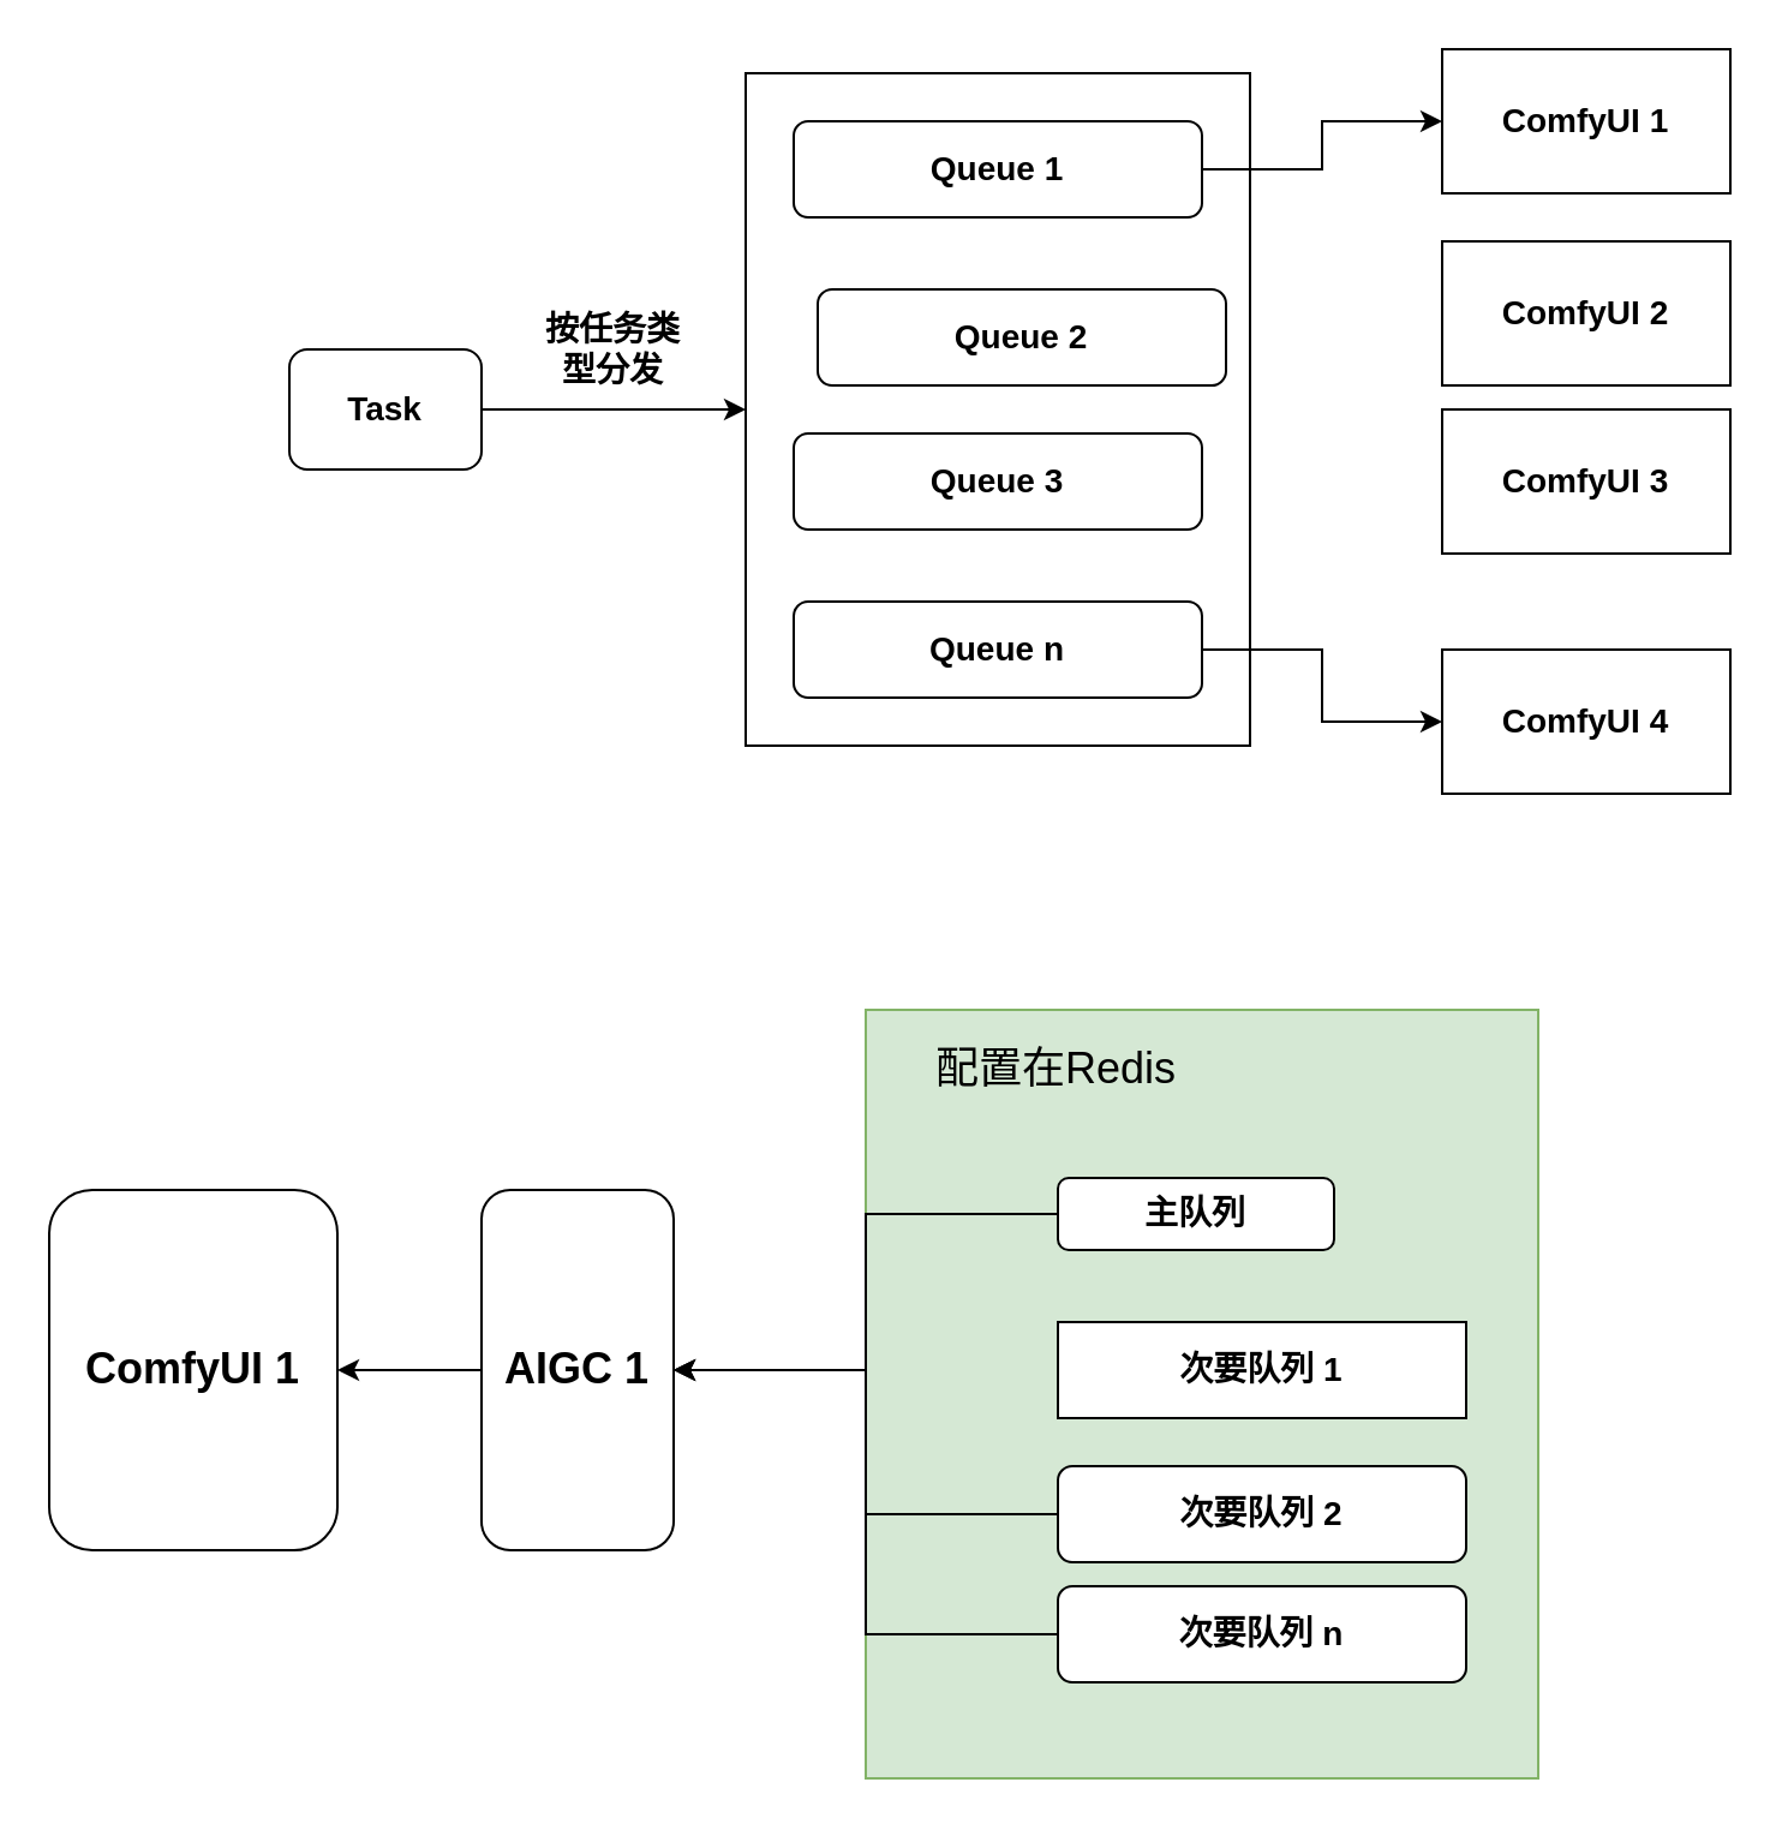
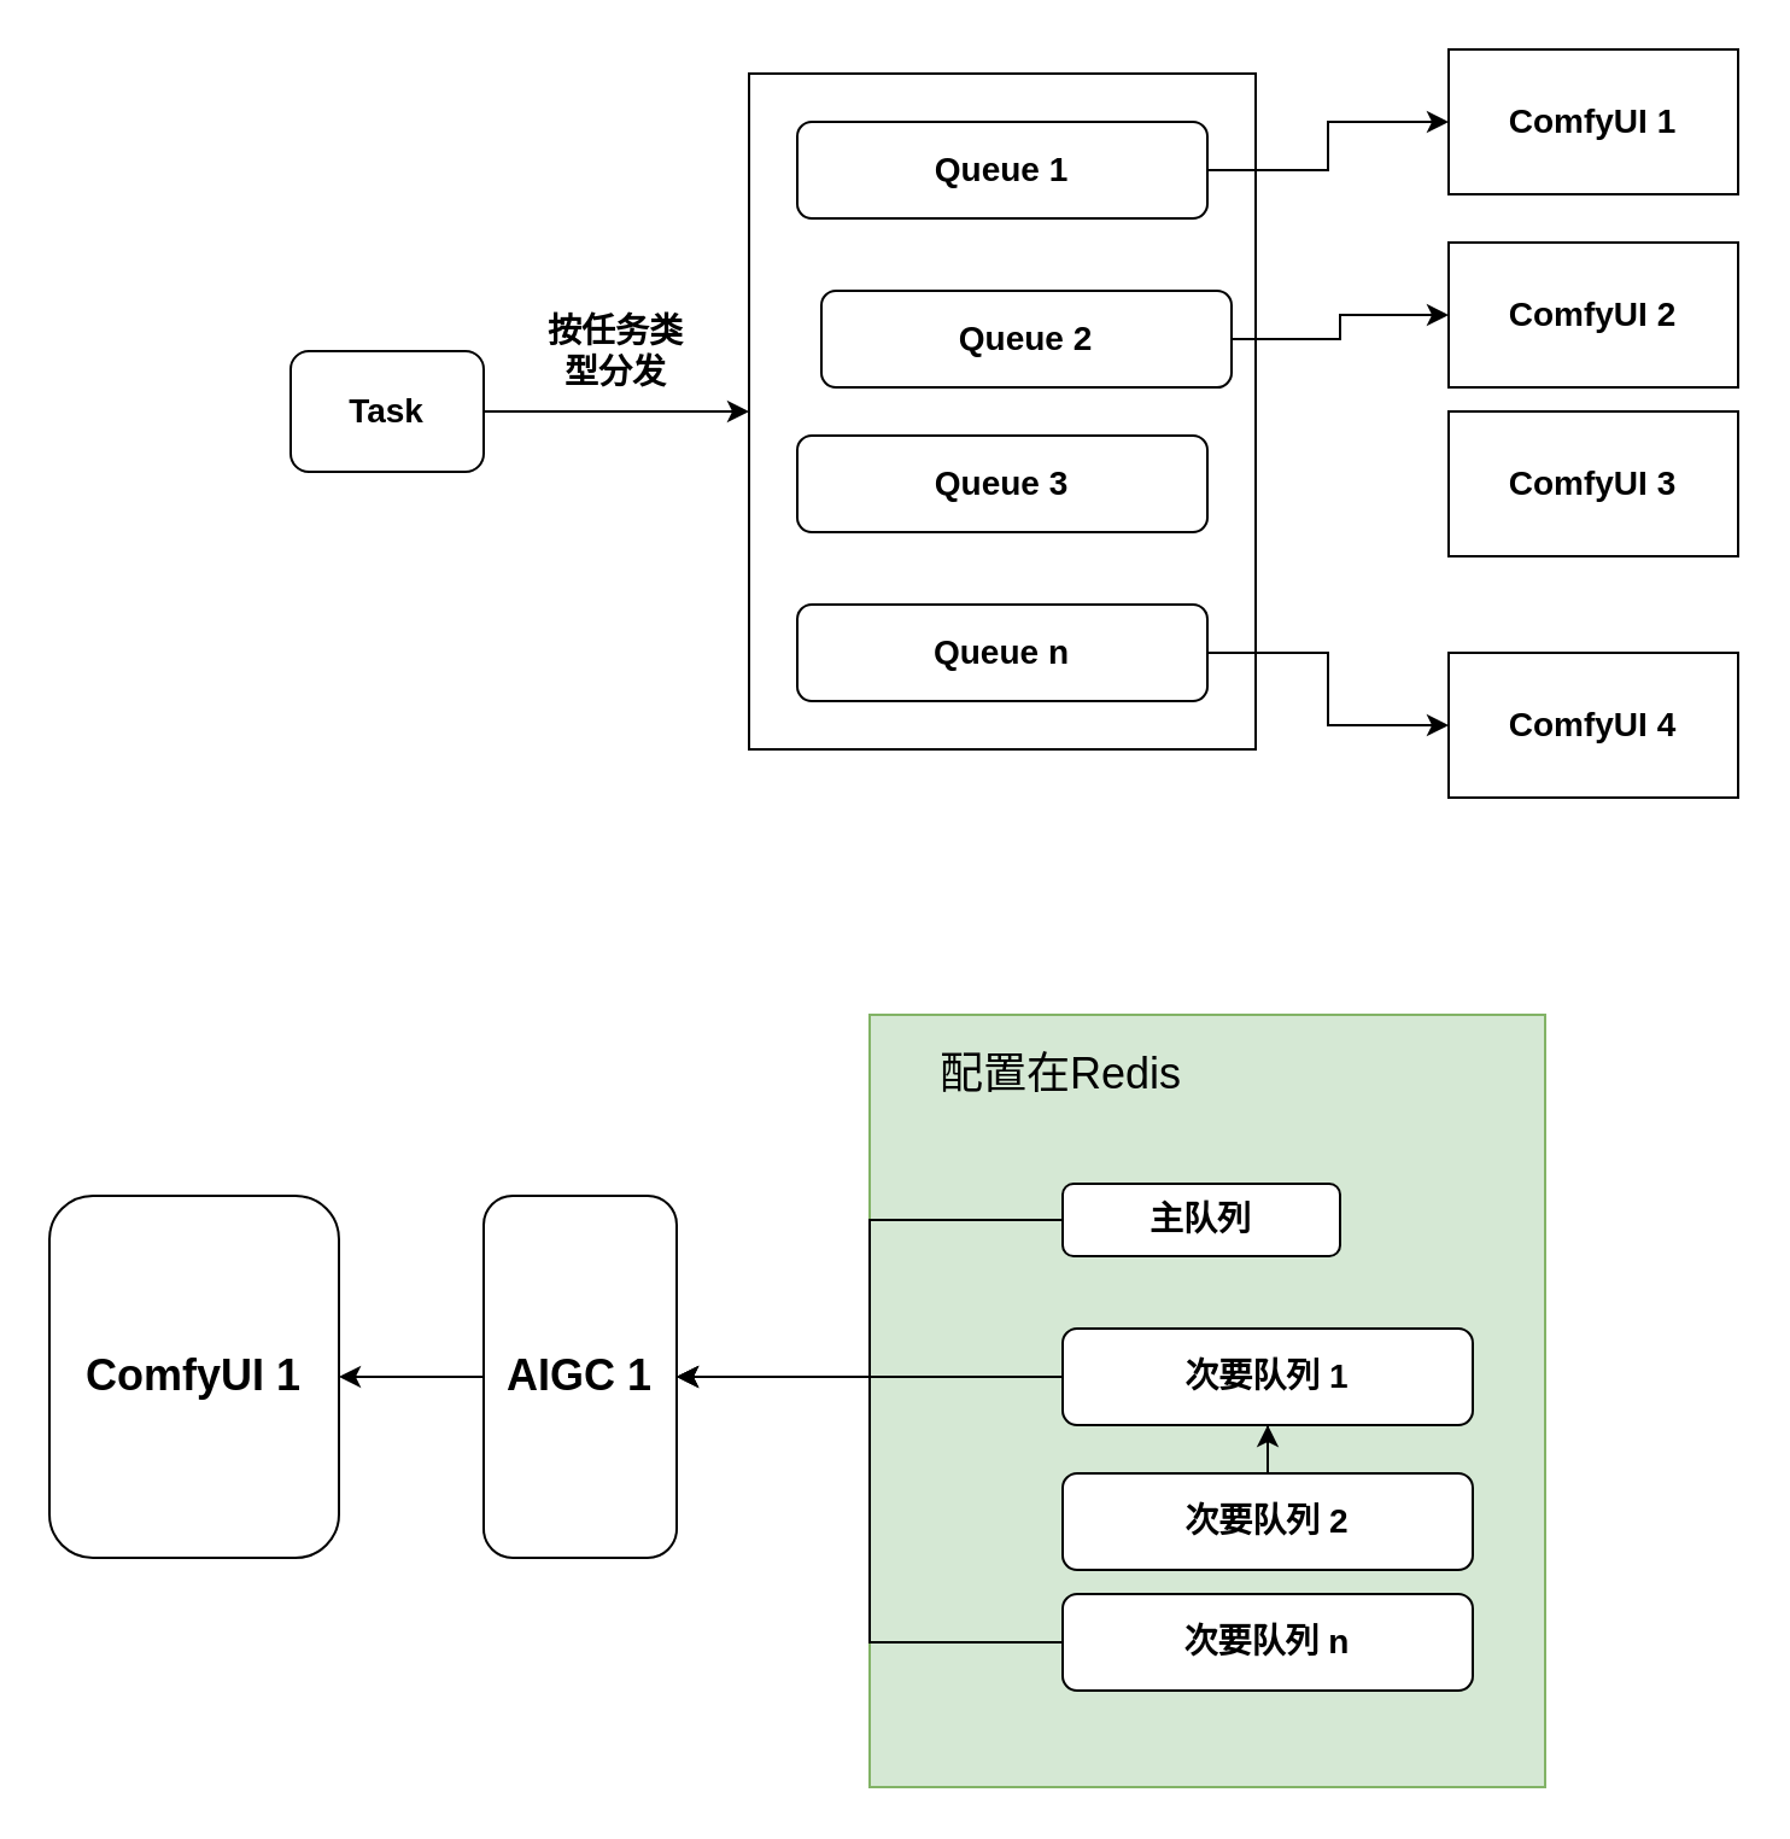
  <mxCell id="0" />
  <mxCell id="1" parent="0" />
  <mxCell id="2" value="" style="rounded=0;whiteSpace=wrap;html=1;fillColor=#d5e8d4;strokeColor=#82b366;" vertex="1" parent="1"><mxGeometry x="360" y="420" width="280" height="320" as="geometry" /></mxCell>
  <mxCell id="3" style="edgeStyle=orthogonalEdgeStyle;rounded=0;orthogonalLoop=1;jettySize=auto;html=1;entryX=0;entryY=0.5;entryDx=0;entryDy=0;" edge="1" parent="1" source="4" target="5"><mxGeometry relative="1" as="geometry" /></mxCell>
  <mxCell id="4" value="&lt;font style=&quot;font-size: 14px;&quot;&gt;&lt;b&gt;Task&lt;/b&gt;&lt;/font&gt;" style="rounded=1;whiteSpace=wrap;html=1;" vertex="1" parent="1"><mxGeometry x="120" y="145" width="80" height="50" as="geometry" /></mxCell>
  <mxCell id="5" value="" style="rounded=0;whiteSpace=wrap;html=1;" vertex="1" parent="1"><mxGeometry x="310" y="30" width="210" height="280" as="geometry" /></mxCell>
  <mxCell id="6" value="&lt;b&gt;&lt;font style=&quot;font-size: 14px;&quot;&gt;按任务类型分发&lt;/font&gt;&lt;/b&gt;" style="text;html=1;align=center;verticalAlign=middle;whiteSpace=wrap;rounded=0;" vertex="1" parent="1"><mxGeometry x="220" y="130" width="70" height="30" as="geometry" /></mxCell>
  <mxCell id="7" style="edgeStyle=orthogonalEdgeStyle;rounded=0;orthogonalLoop=1;jettySize=auto;html=1;entryX=0;entryY=0.5;entryDx=0;entryDy=0;" edge="1" parent="1" source="8" target="14"><mxGeometry relative="1" as="geometry" /></mxCell>
  <mxCell id="8" value="&lt;b&gt;&lt;font style=&quot;font-size: 14px;&quot;&gt;Queue 1&lt;/font&gt;&lt;/b&gt;" style="rounded=1;whiteSpace=wrap;html=1;" vertex="1" parent="1"><mxGeometry x="330" y="50" width="170" height="40" as="geometry" /></mxCell>
+ <mxCell id="9" style="edgeStyle=orthogonalEdgeStyle;rounded=0;orthogonalLoop=1;jettySize=auto;html=1;" edge="1" parent="1" source="10" target="15"><mxGeometry relative="1" as="geometry" /></mxCell>
  <mxCell id="10" value="&lt;b&gt;&lt;font style=&quot;font-size: 14px;&quot;&gt;Queue 2&lt;/font&gt;&lt;/b&gt;" style="rounded=1;whiteSpace=wrap;html=1;" vertex="1" parent="1"><mxGeometry x="340" y="120" width="170" height="40" as="geometry" /></mxCell>
  <mxCell id="11" value="&lt;b&gt;&lt;font style=&quot;font-size: 14px;&quot;&gt;Queue 3&lt;/font&gt;&lt;/b&gt;" style="rounded=1;whiteSpace=wrap;html=1;" vertex="1" parent="1"><mxGeometry x="330" y="180" width="170" height="40" as="geometry" /></mxCell>
  <mxCell id="12" style="edgeStyle=orthogonalEdgeStyle;rounded=0;orthogonalLoop=1;jettySize=auto;html=1;entryX=0;entryY=0.5;entryDx=0;entryDy=0;" edge="1" parent="1" source="13" target="17"><mxGeometry relative="1" as="geometry" /></mxCell>
  <mxCell id="13" value="&lt;b&gt;&lt;font style=&quot;font-size: 14px;&quot;&gt;Queue n&lt;/font&gt;&lt;/b&gt;" style="rounded=1;whiteSpace=wrap;html=1;" vertex="1" parent="1"><mxGeometry x="330" y="250" width="170" height="40" as="geometry" /></mxCell>
  <mxCell id="14" value="&lt;b&gt;&lt;font style=&quot;font-size: 14px;&quot;&gt;ComfyUI 1&lt;/font&gt;&lt;/b&gt;" style="rounded=0;whiteSpace=wrap;html=1;" vertex="1" parent="1"><mxGeometry x="600" y="20" width="120" height="60" as="geometry" /></mxCell>
  <mxCell id="15" value="&lt;b&gt;&lt;font style=&quot;font-size: 14px;&quot;&gt;ComfyUI 2&lt;/font&gt;&lt;/b&gt;" style="rounded=0;whiteSpace=wrap;html=1;" vertex="1" parent="1"><mxGeometry x="600" y="100" width="120" height="60" as="geometry" /></mxCell>
  <mxCell id="16" value="&lt;b&gt;&lt;font style=&quot;font-size: 14px;&quot;&gt;ComfyUI 3&lt;/font&gt;&lt;/b&gt;" style="rounded=0;whiteSpace=wrap;html=1;" vertex="1" parent="1"><mxGeometry x="600" y="170" width="120" height="60" as="geometry" /></mxCell>
  <mxCell id="17" value="&lt;b&gt;&lt;font style=&quot;font-size: 14px;&quot;&gt;ComfyUI 4&lt;/font&gt;&lt;/b&gt;" style="rounded=0;whiteSpace=wrap;html=1;" vertex="1" parent="1"><mxGeometry x="600" y="270" width="120" height="60" as="geometry" /></mxCell>
  <mxCell id="18" style="edgeStyle=orthogonalEdgeStyle;rounded=0;orthogonalLoop=1;jettySize=auto;html=1;" edge="1" parent="1" source="19" target="24"><mxGeometry relative="1" as="geometry" /></mxCell>
  <mxCell id="19" value="&lt;font style=&quot;font-size: 18px;&quot;&gt;&lt;b&gt;AIGC 1&lt;/b&gt;&lt;/font&gt;" style="rounded=1;whiteSpace=wrap;html=1;" vertex="1" parent="1"><mxGeometry x="200" y="495" width="80" height="150" as="geometry" /></mxCell>
  <mxCell id="20" style="edgeStyle=orthogonalEdgeStyle;rounded=0;orthogonalLoop=1;jettySize=auto;html=1;entryX=1;entryY=0.5;entryDx=0;entryDy=0;" edge="1" parent="1" source="21" target="19"><mxGeometry relative="1" as="geometry" /></mxCell>
  <mxCell id="21" value="&lt;b&gt;&lt;font style=&quot;font-size: 14px;&quot;&gt;主队列&lt;/font&gt;&lt;/b&gt;" style="rounded=1;whiteSpace=wrap;html=1;" vertex="1" parent="1"><mxGeometry x="440" y="490" width="115" height="30" as="geometry" /></mxCell>
- <mxCell id="23" value="&lt;b&gt;&lt;font style=&quot;font-size: 14px;&quot;&gt;次要队列 1&lt;/font&gt;&lt;/b&gt;" style="whiteSpace=wrap;html=1;rounded=0;" vertex="1" parent="1"><mxGeometry x="440" y="550" width="170" height="40" as="geometry" /></mxCell>
+ <mxCell id="22" style="edgeStyle=orthogonalEdgeStyle;rounded=0;orthogonalLoop=1;jettySize=auto;html=1;entryX=1;entryY=0.5;entryDx=0;entryDy=0;" edge="1" parent="1" source="23" target="19"><mxGeometry relative="1" as="geometry" /></mxCell>
+ <mxCell id="23" value="&lt;b&gt;&lt;font style=&quot;font-size: 14px;&quot;&gt;次要队列 1&lt;/font&gt;&lt;/b&gt;" style="rounded=1;whiteSpace=wrap;html=1;" vertex="1" parent="1"><mxGeometry x="440" y="550" width="170" height="40" as="geometry" /></mxCell>
  <mxCell id="24" value="&lt;font style=&quot;font-size: 18px;&quot;&gt;&lt;b&gt;ComfyUI 1&lt;/b&gt;&lt;/font&gt;" style="rounded=1;whiteSpace=wrap;html=1;" vertex="1" parent="1"><mxGeometry x="20" y="495" width="120" height="150" as="geometry" /></mxCell>
- <mxCell id="25" style="edgeStyle=orthogonalEdgeStyle;rounded=0;orthogonalLoop=1;jettySize=auto;html=1;entryX=1;entryY=0.5;entryDx=0;entryDy=0;" edge="1" parent="1" source="26" target="19"><mxGeometry relative="1" as="geometry" /></mxCell>
+ <mxCell id="25" style="edgeStyle=orthogonalEdgeStyle;rounded=0;orthogonalLoop=1;jettySize=auto;html=1;" edge="1" parent="1" source="26" target="23"><mxGeometry relative="1" as="geometry" /></mxCell>
  <mxCell id="26" value="&lt;b&gt;&lt;font style=&quot;font-size: 14px;&quot;&gt;次要队列 2&lt;/font&gt;&lt;/b&gt;" style="rounded=1;whiteSpace=wrap;html=1;" vertex="1" parent="1"><mxGeometry x="440" y="610" width="170" height="40" as="geometry" /></mxCell>
  <mxCell id="27" value="&lt;font style=&quot;font-size: 18px;&quot;&gt;配置在Redis&amp;nbsp;&lt;/font&gt;" style="text;html=1;align=center;verticalAlign=middle;whiteSpace=wrap;rounded=0;" vertex="1" parent="1"><mxGeometry x="384" y="430" width="116" height="30" as="geometry" /></mxCell>
  <mxCell id="28" style="edgeStyle=orthogonalEdgeStyle;rounded=0;orthogonalLoop=1;jettySize=auto;html=1;entryX=1;entryY=0.5;entryDx=0;entryDy=0;" edge="1" parent="1" source="29" target="19"><mxGeometry relative="1" as="geometry" /></mxCell>
  <mxCell id="29" value="&lt;b&gt;&lt;font style=&quot;font-size: 14px;&quot;&gt;次要队列 n&lt;/font&gt;&lt;/b&gt;" style="rounded=1;whiteSpace=wrap;html=1;" vertex="1" parent="1"><mxGeometry x="440" y="660" width="170" height="40" as="geometry" /></mxCell>
